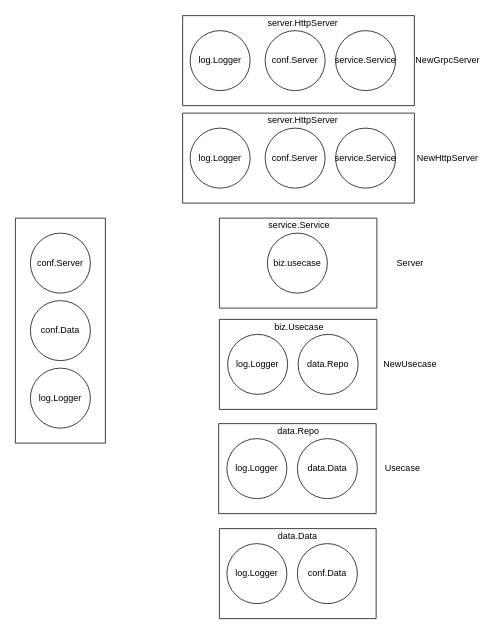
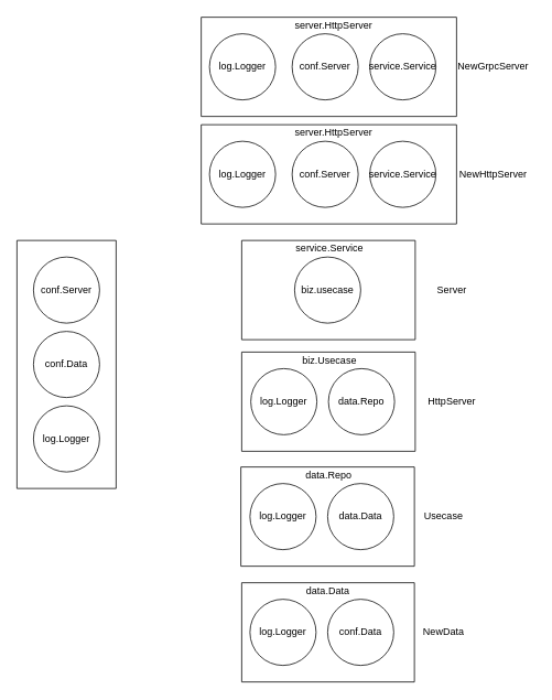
  <mxCell id="0" />
  <mxCell id="1" parent="0" />
  <mxCell id="2" value="" style="verticalLabelPosition=bottom;verticalAlign=top;html=1;shape=mxgraph.basic.rect;fillColor2=none;strokeWidth=1;size=20;indent=5;" parent="1" vertex="1"><mxGeometry x="291" y="564" width="210" height="120" as="geometry" /></mxCell>
  <mxCell id="3" value="" style="verticalLabelPosition=bottom;verticalAlign=top;html=1;shape=mxgraph.basic.rect;fillColor2=none;strokeWidth=1;size=20;indent=5;" parent="1" vertex="1"><mxGeometry x="292" y="704" width="209" height="120" as="geometry" /></mxCell>
  <mxCell id="4" value="" style="verticalLabelPosition=bottom;verticalAlign=top;html=1;shape=mxgraph.basic.rect;fillColor2=none;strokeWidth=1;size=20;indent=5;" parent="1" vertex="1"><mxGeometry x="20" y="290" width="120" height="300" as="geometry" /></mxCell>
  <mxCell id="5" value="log.Logger" style="ellipse;whiteSpace=wrap;html=1;aspect=fixed;" parent="1" vertex="1"><mxGeometry x="40" y="490" width="80" height="80" as="geometry" /></mxCell>
  <mxCell id="6" value="conf.Data" style="ellipse;whiteSpace=wrap;html=1;aspect=fixed;" parent="1" vertex="1"><mxGeometry x="40" y="400" width="80" height="80" as="geometry" /></mxCell>
  <mxCell id="7" value="conf.Server" style="ellipse;whiteSpace=wrap;html=1;aspect=fixed;" parent="1" vertex="1"><mxGeometry x="40" y="310" width="80" height="80" as="geometry" /></mxCell>
  <mxCell id="8" value="log.Logger" style="ellipse;whiteSpace=wrap;html=1;aspect=fixed;" parent="1" vertex="1"><mxGeometry x="302" y="724" width="80" height="80" as="geometry" /></mxCell>
  <mxCell id="9" value="conf.Data" style="ellipse;whiteSpace=wrap;html=1;aspect=fixed;" parent="1" vertex="1"><mxGeometry x="396" y="724" width="80" height="80" as="geometry" /></mxCell>
+ <mxCell id="10" value="NewData" style="text;html=1;align=center;verticalAlign=middle;resizable=0;points=[];autosize=1;strokeColor=none;fillColor=none;" parent="1" vertex="1"><mxGeometry x="501" y="754" width="70" height="20" as="geometry" /></mxCell>
  <mxCell id="11" value="Usecase" style="text;html=1;align=center;verticalAlign=middle;resizable=0;points=[];autosize=1;strokeColor=none;fillColor=none;" parent="1" vertex="1"><mxGeometry x="501" y="614" width="70" height="20" as="geometry" /></mxCell>
  <mxCell id="12" value="log.Logger" style="ellipse;whiteSpace=wrap;html=1;aspect=fixed;" parent="1" vertex="1"><mxGeometry x="302" y="584" width="80" height="80" as="geometry" /></mxCell>
  <mxCell id="13" value="data.Data" style="text;html=1;align=center;verticalAlign=middle;resizable=0;points=[];autosize=1;strokeColor=none;fillColor=none;" parent="1" vertex="1"><mxGeometry x="361" y="704" width="70" height="20" as="geometry" /></mxCell>
  <mxCell id="14" value="data.Data" style="ellipse;whiteSpace=wrap;html=1;aspect=fixed;" parent="1" vertex="1"><mxGeometry x="396" y="584" width="80" height="80" as="geometry" /></mxCell>
  <mxCell id="15" value="data.Repo" style="text;html=1;align=center;verticalAlign=middle;resizable=0;points=[];autosize=1;strokeColor=none;fillColor=none;" parent="1" vertex="1"><mxGeometry x="361.5" y="564" width="70" height="20" as="geometry" /></mxCell>
  <mxCell id="16" value="" style="verticalLabelPosition=bottom;verticalAlign=top;html=1;shape=mxgraph.basic.rect;fillColor2=none;strokeWidth=1;size=20;indent=5;" parent="1" vertex="1"><mxGeometry x="292" y="425" width="210" height="120" as="geometry" /></mxCell>
- <mxCell id="17" value="NewUsecase" style="text;html=1;align=center;verticalAlign=middle;resizable=0;points=[];autosize=1;strokeColor=none;fillColor=none;" parent="1" vertex="1"><mxGeometry x="501" y="475" width="90" height="20" as="geometry" /></mxCell>
+ <mxCell id="17" value="HttpServer" style="text;html=1;align=center;verticalAlign=middle;resizable=0;points=[];autosize=1;strokeColor=none;fillColor=none;" parent="1" vertex="1"><mxGeometry x="501" y="475" width="90" height="20" as="geometry" /></mxCell>
  <mxCell id="18" value="log.Logger" style="ellipse;whiteSpace=wrap;html=1;aspect=fixed;" parent="1" vertex="1"><mxGeometry x="303" y="445" width="80" height="80" as="geometry" /></mxCell>
  <mxCell id="19" value="data.Repo" style="ellipse;whiteSpace=wrap;html=1;aspect=fixed;" parent="1" vertex="1"><mxGeometry x="397" y="445" width="80" height="80" as="geometry" /></mxCell>
  <mxCell id="20" value="biz.Usecase" style="text;html=1;align=center;verticalAlign=middle;resizable=0;points=[];autosize=1;strokeColor=none;fillColor=none;" parent="1" vertex="1"><mxGeometry x="357.5" y="425" width="80" height="20" as="geometry" /></mxCell>
  <mxCell id="21" value="" style="verticalLabelPosition=bottom;verticalAlign=top;html=1;shape=mxgraph.basic.rect;fillColor2=none;strokeWidth=1;size=20;indent=5;" parent="1" vertex="1"><mxGeometry x="292" y="290" width="210" height="120" as="geometry" /></mxCell>
  <mxCell id="22" value="Server" style="text;html=1;align=center;verticalAlign=middle;resizable=0;points=[];autosize=1;strokeColor=none;fillColor=none;" parent="1" vertex="1"><mxGeometry x="506" y="340" width="80" height="20" as="geometry" /></mxCell>
  <mxCell id="23" value="biz.usecase" style="ellipse;whiteSpace=wrap;html=1;aspect=fixed;" parent="1" vertex="1"><mxGeometry x="356" y="310" width="80" height="80" as="geometry" /></mxCell>
  <mxCell id="24" value="service.Service" style="text;html=1;align=center;verticalAlign=middle;resizable=0;points=[];autosize=1;strokeColor=none;fillColor=none;" parent="1" vertex="1"><mxGeometry x="347.5" y="290" width="100" height="20" as="geometry" /></mxCell>
  <mxCell id="25" value="" style="verticalLabelPosition=bottom;verticalAlign=top;html=1;shape=mxgraph.basic.rect;fillColor2=none;strokeWidth=1;size=20;indent=5;" parent="1" vertex="1"><mxGeometry x="243" y="150" width="309" height="120" as="geometry" /></mxCell>
  <mxCell id="26" value="NewHttpServer" style="text;html=1;align=center;verticalAlign=middle;resizable=0;points=[];autosize=1;strokeColor=none;fillColor=none;" parent="1" vertex="1"><mxGeometry x="546" y="200" width="100" height="20" as="geometry" /></mxCell>
  <mxCell id="27" value="conf.Server" style="ellipse;whiteSpace=wrap;html=1;aspect=fixed;" parent="1" vertex="1"><mxGeometry x="353" y="170" width="80" height="80" as="geometry" /></mxCell>
  <mxCell id="28" value="service.Service" style="ellipse;whiteSpace=wrap;html=1;aspect=fixed;" parent="1" vertex="1"><mxGeometry x="447" y="170" width="80" height="80" as="geometry" /></mxCell>
  <mxCell id="29" value="server.HttpServer" style="text;html=1;align=center;verticalAlign=middle;resizable=0;points=[];autosize=1;strokeColor=none;fillColor=none;" parent="1" vertex="1"><mxGeometry x="347.5" y="150" width="110" height="20" as="geometry" /></mxCell>
  <mxCell id="30" value="log.Logger" style="ellipse;whiteSpace=wrap;html=1;aspect=fixed;" parent="1" vertex="1"><mxGeometry x="253" y="170" width="80" height="80" as="geometry" /></mxCell>
  <mxCell id="31" value="" style="verticalLabelPosition=bottom;verticalAlign=top;html=1;shape=mxgraph.basic.rect;fillColor2=none;strokeWidth=1;size=20;indent=5;" parent="1" vertex="1"><mxGeometry x="243" y="20" width="309" height="120" as="geometry" /></mxCell>
  <mxCell id="32" value="NewGrpcServer" style="text;html=1;align=center;verticalAlign=middle;resizable=0;points=[];autosize=1;strokeColor=none;fillColor=none;" parent="1" vertex="1"><mxGeometry x="546" y="70" width="100" height="20" as="geometry" /></mxCell>
  <mxCell id="33" value="conf.Server" style="ellipse;whiteSpace=wrap;html=1;aspect=fixed;" parent="1" vertex="1"><mxGeometry x="353" y="40" width="80" height="80" as="geometry" /></mxCell>
  <mxCell id="34" value="service.Service" style="ellipse;whiteSpace=wrap;html=1;aspect=fixed;" parent="1" vertex="1"><mxGeometry x="447" y="40" width="80" height="80" as="geometry" /></mxCell>
  <mxCell id="35" value="server.HttpServer" style="text;html=1;align=center;verticalAlign=middle;resizable=0;points=[];autosize=1;strokeColor=none;fillColor=none;" parent="1" vertex="1"><mxGeometry x="347.5" y="20" width="110" height="20" as="geometry" /></mxCell>
  <mxCell id="36" value="log.Logger" style="ellipse;whiteSpace=wrap;html=1;aspect=fixed;" parent="1" vertex="1"><mxGeometry x="253" y="40" width="80" height="80" as="geometry" /></mxCell>
